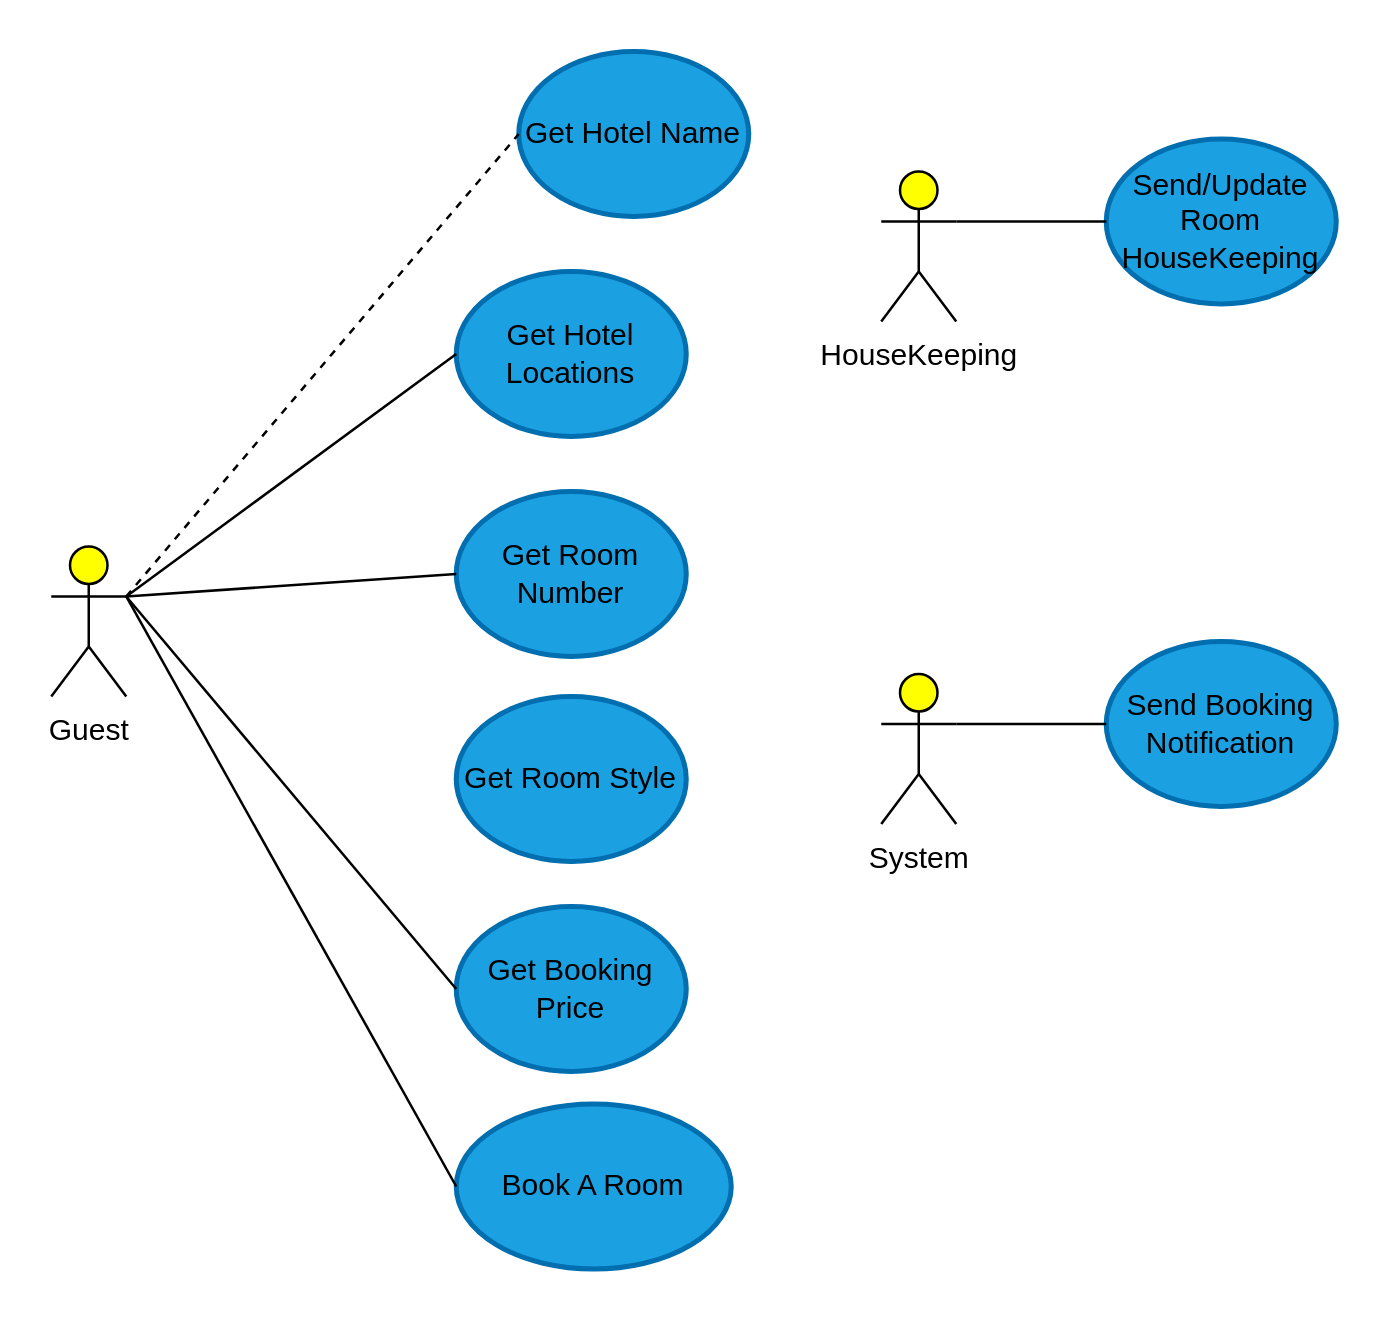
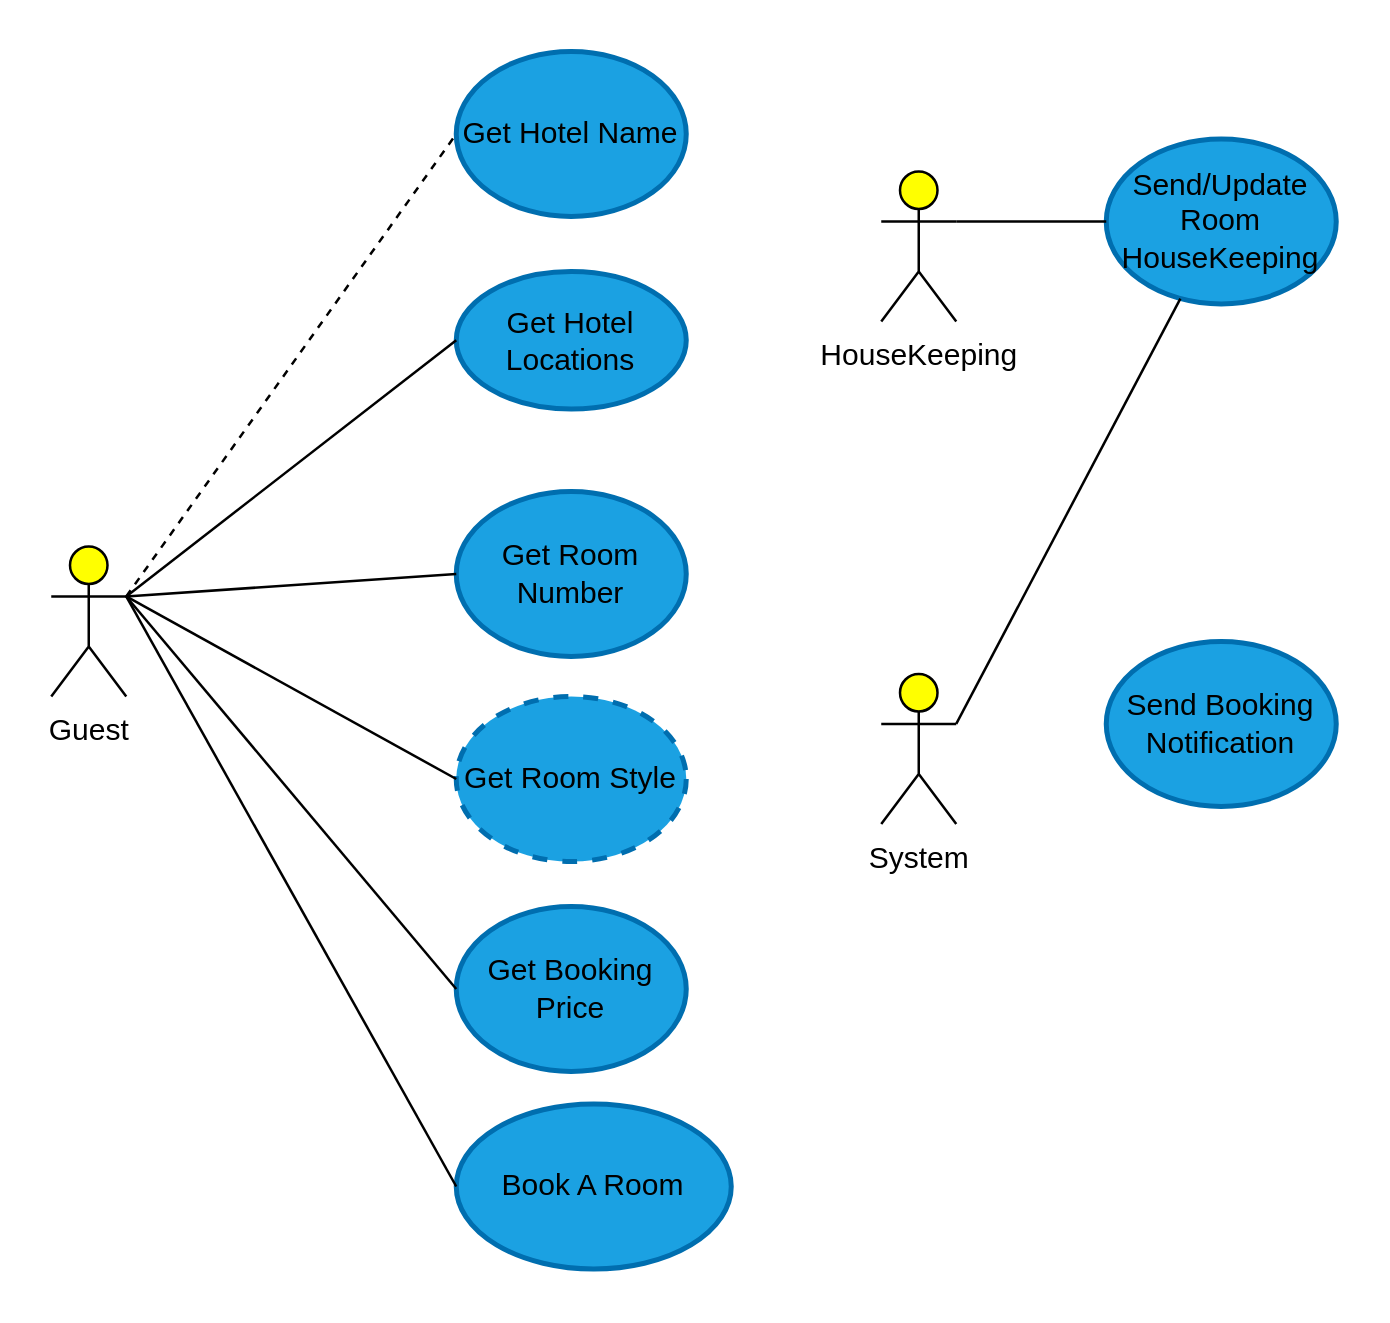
  <mxCell id="0" />
  <mxCell id="1" parent="0" />
  <mxCell id="2" value="Guest" style="shape=umlActor;verticalLabelPosition=bottom;verticalAlign=top;html=1;outlineConnect=0;fillColor=#FFFF00;strokeColor=#000000;fontColor=#000000;" vertex="1" parent="1"><mxGeometry x="20" y="218" width="30" height="60" as="geometry" /></mxCell>
  <mxCell id="3" value="HouseKeeping" style="shape=umlActor;verticalLabelPosition=bottom;verticalAlign=top;html=1;outlineConnect=0;fillColor=#FFFF00;strokeColor=#000000;fontColor=#000000;" vertex="1" parent="1"><mxGeometry x="352" y="68" width="30" height="60" as="geometry" /></mxCell>
  <mxCell id="4" value="System" style="shape=umlActor;verticalLabelPosition=bottom;verticalAlign=top;html=1;outlineConnect=0;fillColor=#FFFF00;strokeColor=#000000;fontColor=#000000;" vertex="1" parent="1"><mxGeometry x="352" y="269" width="30" height="60" as="geometry" /></mxCell>
- <mxCell id="5" value="Get Hotel Name" style="ellipse;whiteSpace=wrap;html=1;strokeColor=#006EAF;fontColor=#000000;fillColor=#1ba1e2;strokeWidth=2;" vertex="1" parent="1"><mxGeometry x="207" y="20" width="92" height="66" as="geometry" /></mxCell>
+ <mxCell id="5" value="Get Hotel Name" style="ellipse;whiteSpace=wrap;html=1;strokeColor=#006EAF;fontColor=#000000;fillColor=#1ba1e2;strokeWidth=2;" vertex="1" parent="1"><mxGeometry x="182" y="20" width="92" height="66" as="geometry" /></mxCell>
  <mxCell id="6" value="Send/Update Room HouseKeeping" style="ellipse;whiteSpace=wrap;html=1;strokeColor=#006EAF;fontColor=#000000;fillColor=#1ba1e2;strokeWidth=2;" vertex="1" parent="1"><mxGeometry x="442" y="55" width="92" height="66" as="geometry" /></mxCell>
  <mxCell id="7" value="Send Booking Notification" style="ellipse;whiteSpace=wrap;html=1;strokeColor=#006EAF;fontColor=#000000;fillColor=#1ba1e2;strokeWidth=2;" vertex="1" parent="1"><mxGeometry x="442" y="256" width="92" height="66" as="geometry" /></mxCell>
- <mxCell id="8" value="Get Hotel Locations" style="ellipse;whiteSpace=wrap;html=1;strokeColor=#006EAF;fontColor=#000000;fillColor=#1ba1e2;strokeWidth=2;" vertex="1" parent="1"><mxGeometry x="182" y="108" width="92" height="66" as="geometry" /></mxCell>
+ <mxCell id="8" value="Get Hotel Locations" style="ellipse;whiteSpace=wrap;html=1;strokeColor=#006EAF;fontColor=#000000;fillColor=#1ba1e2;strokeWidth=2;" vertex="1" parent="1"><mxGeometry x="182" y="108" width="92" height="55" as="geometry" /></mxCell>
  <mxCell id="9" value="Get Room Number" style="ellipse;whiteSpace=wrap;html=1;strokeColor=#006EAF;fontColor=#000000;fillColor=#1ba1e2;strokeWidth=2;" vertex="1" parent="1"><mxGeometry x="182" y="196" width="92" height="66" as="geometry" /></mxCell>
- <mxCell id="10" value="Get Room Style" style="ellipse;whiteSpace=wrap;html=1;strokeColor=#006EAF;fontColor=#000000;fillColor=#1ba1e2;strokeWidth=2;" vertex="1" parent="1"><mxGeometry x="182" y="278" width="92" height="66" as="geometry" /></mxCell>
+ <mxCell id="10" value="Get Room Style" style="ellipse;whiteSpace=wrap;html=1;strokeColor=#006EAF;fontColor=#000000;fillColor=#1ba1e2;strokeWidth=2;dashed=1;" vertex="1" parent="1"><mxGeometry x="182" y="278" width="92" height="66" as="geometry" /></mxCell>
  <mxCell id="11" value="Get Booking Price" style="ellipse;whiteSpace=wrap;html=1;strokeColor=#006EAF;fontColor=#000000;fillColor=#1ba1e2;strokeWidth=2;" vertex="1" parent="1"><mxGeometry x="182" y="362" width="92" height="66" as="geometry" /></mxCell>
  <mxCell id="12" value="Book A Room" style="ellipse;whiteSpace=wrap;html=1;strokeColor=#006EAF;fontColor=#000000;fillColor=#1ba1e2;strokeWidth=2;" vertex="1" parent="1"><mxGeometry x="182" y="441" width="110" height="66" as="geometry" /></mxCell>
  <mxCell id="13" value="" style="endArrow=none;html=1;fontColor=#000000;strokeColor=#000000;exitX=1;exitY=0.333;exitDx=0;exitDy=0;exitPerimeter=0;entryX=0;entryY=0.5;entryDx=0;entryDy=0;dashed=1;" edge="1" parent="1" source="2" target="5"><mxGeometry width="50" height="50" relative="1" as="geometry"><mxPoint x="87" y="202" as="sourcePoint" /><mxPoint x="137" y="152" as="targetPoint" /></mxGeometry></mxCell>
  <mxCell id="14" value="" style="endArrow=none;html=1;fontColor=#000000;strokeColor=#000000;entryX=0;entryY=0.5;entryDx=0;entryDy=0;exitX=1;exitY=0.333;exitDx=0;exitDy=0;exitPerimeter=0;" edge="1" parent="1" source="2" target="8"><mxGeometry width="50" height="50" relative="1" as="geometry"><mxPoint x="88" y="214" as="sourcePoint" /><mxPoint x="192" y="63" as="targetPoint" /></mxGeometry></mxCell>
  <mxCell id="15" value="" style="endArrow=none;html=1;fontColor=#000000;strokeColor=#000000;exitX=1;exitY=0.333;exitDx=0;exitDy=0;exitPerimeter=0;entryX=0;entryY=0.5;entryDx=0;entryDy=0;" edge="1" parent="1" source="2" target="9"><mxGeometry width="50" height="50" relative="1" as="geometry"><mxPoint x="70" y="258" as="sourcePoint" /><mxPoint x="202" y="73" as="targetPoint" /></mxGeometry></mxCell>
+ <mxCell id="16" value="" style="endArrow=none;html=1;fontColor=#000000;strokeColor=#000000;exitX=1;exitY=0.333;exitDx=0;exitDy=0;exitPerimeter=0;entryX=0;entryY=0.5;entryDx=0;entryDy=0;" edge="1" parent="1" source="2" target="10"><mxGeometry width="50" height="50" relative="1" as="geometry"><mxPoint x="80" y="268" as="sourcePoint" /><mxPoint x="212" y="83" as="targetPoint" /></mxGeometry></mxCell>
  <mxCell id="17" value="" style="endArrow=none;html=1;fontColor=#000000;strokeColor=#000000;exitX=1;exitY=0.333;exitDx=0;exitDy=0;exitPerimeter=0;entryX=0;entryY=0.5;entryDx=0;entryDy=0;" edge="1" parent="1" source="2" target="11"><mxGeometry width="50" height="50" relative="1" as="geometry"><mxPoint x="90" y="278" as="sourcePoint" /><mxPoint x="222" y="93" as="targetPoint" /></mxGeometry></mxCell>
  <mxCell id="18" value="" style="endArrow=none;html=1;fontColor=#000000;strokeColor=#000000;entryX=0;entryY=0.5;entryDx=0;entryDy=0;exitX=1;exitY=0.333;exitDx=0;exitDy=0;exitPerimeter=0;" edge="1" parent="1" source="2" target="12"><mxGeometry width="50" height="50" relative="1" as="geometry"><mxPoint x="65" y="295" as="sourcePoint" /><mxPoint x="232" y="103" as="targetPoint" /></mxGeometry></mxCell>
  <mxCell id="19" value="" style="endArrow=none;html=1;strokeColor=#000000;fontColor=#000000;entryX=0;entryY=0.5;entryDx=0;entryDy=0;exitX=1;exitY=0.333;exitDx=0;exitDy=0;exitPerimeter=0;" edge="1" parent="1" source="3" target="6"><mxGeometry width="50" height="50" relative="1" as="geometry"><mxPoint x="264" y="294" as="sourcePoint" /><mxPoint x="314" y="244" as="targetPoint" /></mxGeometry></mxCell>
- <mxCell id="20" value="" style="endArrow=none;html=1;strokeColor=#000000;fontColor=#000000;entryX=0;entryY=0.5;entryDx=0;entryDy=0;exitX=1;exitY=0.333;exitDx=0;exitDy=0;exitPerimeter=0;" edge="1" parent="1" source="4" target="7"><mxGeometry width="50" height="50" relative="1" as="geometry"><mxPoint x="274" y="205" as="sourcePoint" /><mxPoint x="456" y="14" as="targetPoint" /></mxGeometry></mxCell>
+ <mxCell id="20" value="" style="endArrow=none;html=1;strokeColor=#000000;fontColor=#000000;exitX=1;exitY=0.333;exitDx=0;exitDy=0;exitPerimeter=0;" edge="1" parent="1" source="4" target="6"><mxGeometry width="50" height="50" relative="1" as="geometry"><mxPoint x="274" y="205" as="sourcePoint" /><mxPoint x="456" y="14" as="targetPoint" /></mxGeometry></mxCell>
